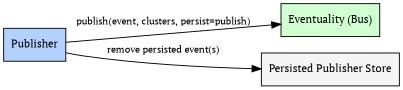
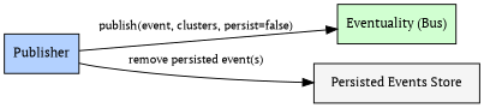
  digraph {
    fontname="PT Serif"
    rankdir=LR
    node [fontname="PT Serif" fontsize=12 shape=box style=filled]
    edge [fontname="PT Serif" fontsize=11]
    n1 [fillcolor="#B3D1FF" label=Publisher]
    n2 [fillcolor="#D1FFD1" label="Eventuality (Bus)"]
-   n3 [fillcolor="#F5F5F5" label="Persisted Publisher Store"]
-   n1 -> n2 [label="publish(event, clusters, persist=publish)"]
+   n3 [fillcolor="#F5F5F5" label="Persisted Events Store"]
+   n1 -> n2 [label="publish(event, clusters, persist=false)"]
    n1 -> n3 [label="remove persisted event(s)"]
  }
